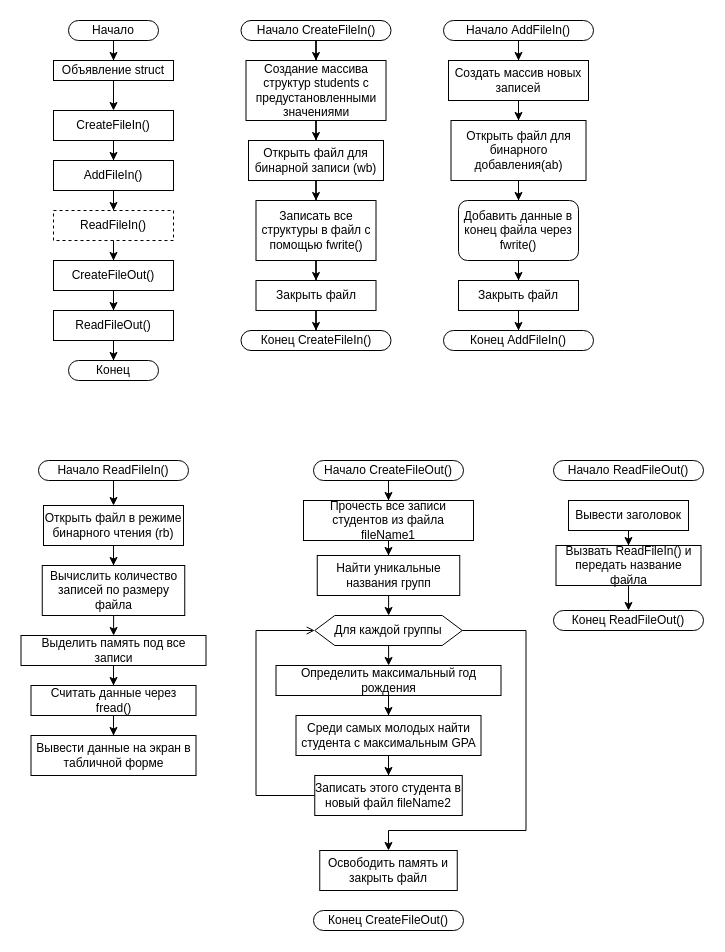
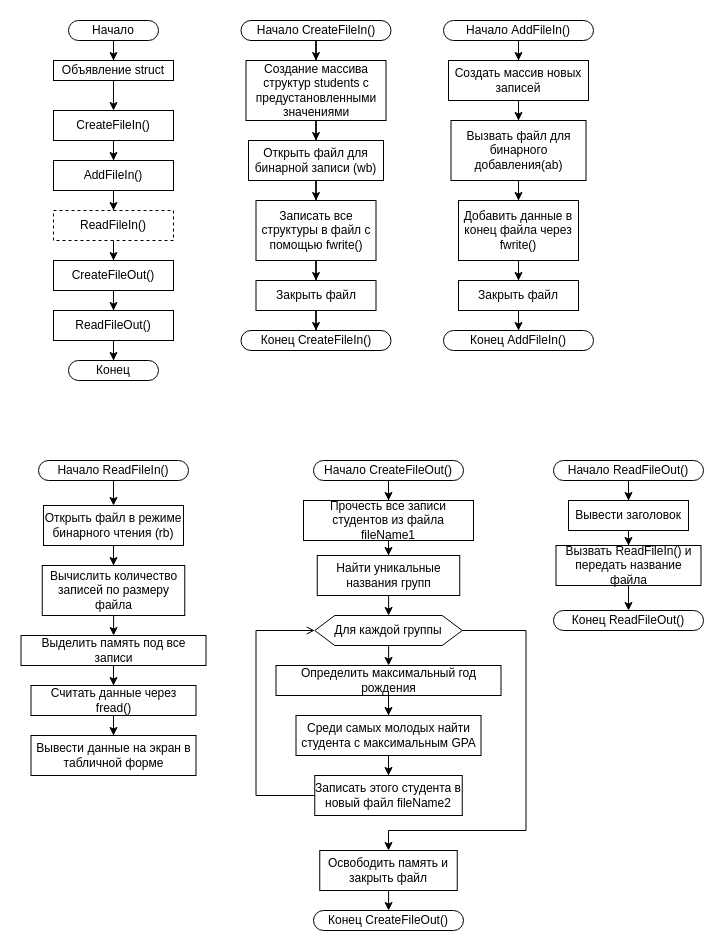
  <mxCell id="0" />
  <mxCell id="1" parent="0" />
  <mxCell id="2" style="edgeStyle=orthogonalEdgeStyle;rounded=0;orthogonalLoop=1;jettySize=auto;html=1;" edge="1" parent="1" source="3" target="5"><mxGeometry relative="1" as="geometry" /></mxCell>
  <mxCell id="3" value="Начало" style="rounded=1;whiteSpace=wrap;html=1;arcSize=50;" vertex="1" parent="1"><mxGeometry x="68" y="20" width="90" height="20" as="geometry" /></mxCell>
  <mxCell id="4" style="edgeStyle=orthogonalEdgeStyle;rounded=0;orthogonalLoop=1;jettySize=auto;html=1;entryX=0.5;entryY=0;entryDx=0;entryDy=0;" edge="1" parent="1" source="5" target="7"><mxGeometry relative="1" as="geometry" /></mxCell>
  <mxCell id="5" value="Объявление struct" style="rounded=0;whiteSpace=wrap;html=1;" vertex="1" parent="1"><mxGeometry x="53" y="60" width="120" height="20" as="geometry" /></mxCell>
  <mxCell id="6" style="edgeStyle=orthogonalEdgeStyle;rounded=0;orthogonalLoop=1;jettySize=auto;html=1;entryX=0.5;entryY=0;entryDx=0;entryDy=0;" edge="1" parent="1" source="7" target="9"><mxGeometry relative="1" as="geometry" /></mxCell>
  <mxCell id="7" value="CreateFileIn()" style="rounded=0;whiteSpace=wrap;html=1;" vertex="1" parent="1"><mxGeometry x="53" y="110" width="120" height="30" as="geometry" /></mxCell>
  <mxCell id="8" style="edgeStyle=orthogonalEdgeStyle;rounded=0;orthogonalLoop=1;jettySize=auto;html=1;entryX=0.5;entryY=0;entryDx=0;entryDy=0;" edge="1" parent="1" source="9" target="11"><mxGeometry relative="1" as="geometry" /></mxCell>
  <mxCell id="9" value="AddFileIn()" style="rounded=0;whiteSpace=wrap;html=1;" vertex="1" parent="1"><mxGeometry x="53" y="160" width="120" height="30" as="geometry" /></mxCell>
  <mxCell id="10" style="edgeStyle=orthogonalEdgeStyle;rounded=0;orthogonalLoop=1;jettySize=auto;html=1;entryX=0.5;entryY=0;entryDx=0;entryDy=0;" edge="1" parent="1" source="11" target="13"><mxGeometry relative="1" as="geometry" /></mxCell>
  <mxCell id="11" value="ReadFileIn()" style="rounded=0;whiteSpace=wrap;html=1;dashed=1;" vertex="1" parent="1"><mxGeometry x="53" y="210" width="120" height="30" as="geometry" /></mxCell>
  <mxCell id="12" style="edgeStyle=orthogonalEdgeStyle;rounded=0;orthogonalLoop=1;jettySize=auto;html=1;entryX=0.5;entryY=0;entryDx=0;entryDy=0;" edge="1" parent="1" source="13" target="15"><mxGeometry relative="1" as="geometry" /></mxCell>
  <mxCell id="13" value="CreateFileOut()" style="rounded=0;whiteSpace=wrap;html=1;" vertex="1" parent="1"><mxGeometry x="53" y="260" width="120" height="30" as="geometry" /></mxCell>
  <mxCell id="14" style="edgeStyle=orthogonalEdgeStyle;rounded=0;orthogonalLoop=1;jettySize=auto;html=1;entryX=0.5;entryY=0;entryDx=0;entryDy=0;" edge="1" parent="1" source="15" target="16"><mxGeometry relative="1" as="geometry" /></mxCell>
  <mxCell id="15" value="ReadFileOut()" style="rounded=0;whiteSpace=wrap;html=1;" vertex="1" parent="1"><mxGeometry x="53" y="310" width="120" height="30" as="geometry" /></mxCell>
  <mxCell id="16" value="Конец" style="rounded=1;whiteSpace=wrap;html=1;arcSize=50;" vertex="1" parent="1"><mxGeometry x="68" y="360" width="90" height="20" as="geometry" /></mxCell>
  <mxCell id="17" style="edgeStyle=orthogonalEdgeStyle;rounded=0;orthogonalLoop=1;jettySize=auto;html=1;entryX=0.5;entryY=0;entryDx=0;entryDy=0;" edge="1" parent="1" source="18" target="20"><mxGeometry relative="1" as="geometry" /></mxCell>
  <mxCell id="18" value="Начало CreateFileIn()" style="rounded=1;whiteSpace=wrap;html=1;arcSize=50;" vertex="1" parent="1"><mxGeometry x="240.5" y="20" width="150" height="20" as="geometry" /></mxCell>
  <mxCell id="19" style="edgeStyle=orthogonalEdgeStyle;rounded=0;orthogonalLoop=1;jettySize=auto;html=1;entryX=0.5;entryY=0;entryDx=0;entryDy=0;" edge="1" parent="1" source="20" target="22"><mxGeometry relative="1" as="geometry" /></mxCell>
  <mxCell id="20" value="Создание массива структур students с предустановленными значениями" style="rounded=0;whiteSpace=wrap;html=1;" vertex="1" parent="1"><mxGeometry x="245.5" y="60" width="140" height="60" as="geometry" /></mxCell>
  <mxCell id="21" style="edgeStyle=orthogonalEdgeStyle;rounded=0;orthogonalLoop=1;jettySize=auto;html=1;entryX=0.5;entryY=0;entryDx=0;entryDy=0;" edge="1" parent="1" source="22" target="24"><mxGeometry relative="1" as="geometry" /></mxCell>
  <mxCell id="22" value="Открыть файл для бинарной записи (wb)" style="rounded=0;whiteSpace=wrap;html=1;" vertex="1" parent="1"><mxGeometry x="248" y="140" width="135" height="40" as="geometry" /></mxCell>
  <mxCell id="23" style="edgeStyle=orthogonalEdgeStyle;rounded=0;orthogonalLoop=1;jettySize=auto;html=1;entryX=0.5;entryY=0;entryDx=0;entryDy=0;" edge="1" parent="1" source="24" target="26"><mxGeometry relative="1" as="geometry" /></mxCell>
  <mxCell id="24" value="Записать все структуры в файл с помощью fwrite()" style="rounded=0;whiteSpace=wrap;html=1;" vertex="1" parent="1"><mxGeometry x="255.5" y="200" width="120" height="60" as="geometry" /></mxCell>
  <mxCell id="25" style="edgeStyle=orthogonalEdgeStyle;rounded=0;orthogonalLoop=1;jettySize=auto;html=1;entryX=0.5;entryY=0;entryDx=0;entryDy=0;" edge="1" parent="1" source="26" target="27"><mxGeometry relative="1" as="geometry" /></mxCell>
  <mxCell id="26" value="Закрыть файл" style="rounded=0;whiteSpace=wrap;html=1;" vertex="1" parent="1"><mxGeometry x="255.5" y="280" width="120" height="30" as="geometry" /></mxCell>
  <mxCell id="27" value="Конец CreateFileIn()" style="rounded=1;whiteSpace=wrap;html=1;arcSize=50;" vertex="1" parent="1"><mxGeometry x="240.5" y="330" width="150" height="20" as="geometry" /></mxCell>
  <mxCell id="28" style="edgeStyle=orthogonalEdgeStyle;rounded=0;orthogonalLoop=1;jettySize=auto;html=1;entryX=0.5;entryY=0;entryDx=0;entryDy=0;" edge="1" source="29" target="31" parent="1"><mxGeometry relative="1" as="geometry" /></mxCell>
  <mxCell id="29" value="Начало AddFileIn()" style="rounded=1;whiteSpace=wrap;html=1;arcSize=50;" vertex="1" parent="1"><mxGeometry x="443" y="20" width="150" height="20" as="geometry" /></mxCell>
  <mxCell id="30" style="edgeStyle=orthogonalEdgeStyle;rounded=0;orthogonalLoop=1;jettySize=auto;html=1;entryX=0.5;entryY=0;entryDx=0;entryDy=0;" edge="1" source="31" target="33" parent="1"><mxGeometry relative="1" as="geometry" /></mxCell>
  <mxCell id="31" value="Создать массив новых записей" style="rounded=0;whiteSpace=wrap;html=1;" vertex="1" parent="1"><mxGeometry x="448" y="60" width="140" height="40" as="geometry" /></mxCell>
  <mxCell id="32" style="edgeStyle=orthogonalEdgeStyle;rounded=0;orthogonalLoop=1;jettySize=auto;html=1;entryX=0.5;entryY=0;entryDx=0;entryDy=0;" edge="1" source="33" target="35" parent="1"><mxGeometry relative="1" as="geometry" /></mxCell>
- <mxCell id="33" value="Открыть файл для бинарного добавления(ab)" style="rounded=0;whiteSpace=wrap;html=1;" vertex="1" parent="1"><mxGeometry x="450.5" y="120" width="135" height="60" as="geometry" /></mxCell>
+ <mxCell id="33" value="Вызвать файл для бинарного добавления(ab)" style="rounded=0;whiteSpace=wrap;html=1;" vertex="1" parent="1"><mxGeometry x="450.5" y="120" width="135" height="60" as="geometry" /></mxCell>
  <mxCell id="34" style="edgeStyle=orthogonalEdgeStyle;rounded=0;orthogonalLoop=1;jettySize=auto;html=1;entryX=0.5;entryY=0;entryDx=0;entryDy=0;" edge="1" source="35" target="37" parent="1"><mxGeometry relative="1" as="geometry" /></mxCell>
- <mxCell id="35" value="Добавить данные в конец файла через fwrite()" style="whiteSpace=wrap;html=1;rounded=1;" vertex="1" parent="1"><mxGeometry x="458" y="200" width="120" height="60" as="geometry" /></mxCell>
+ <mxCell id="35" value="Добавить данные в конец файла через fwrite()" style="rounded=0;whiteSpace=wrap;html=1;" vertex="1" parent="1"><mxGeometry x="458" y="200" width="120" height="60" as="geometry" /></mxCell>
  <mxCell id="36" style="edgeStyle=orthogonalEdgeStyle;rounded=0;orthogonalLoop=1;jettySize=auto;html=1;entryX=0.5;entryY=0;entryDx=0;entryDy=0;" edge="1" source="37" target="38" parent="1"><mxGeometry relative="1" as="geometry" /></mxCell>
  <mxCell id="37" value="Закрыть файл" style="rounded=0;whiteSpace=wrap;html=1;" vertex="1" parent="1"><mxGeometry x="458" y="280" width="120" height="30" as="geometry" /></mxCell>
  <mxCell id="38" value="Конец AddFileIn()" style="rounded=1;whiteSpace=wrap;html=1;arcSize=50;" vertex="1" parent="1"><mxGeometry x="443" y="330" width="150" height="20" as="geometry" /></mxCell>
  <mxCell id="39" style="edgeStyle=orthogonalEdgeStyle;rounded=0;orthogonalLoop=1;jettySize=auto;html=1;entryX=0.5;entryY=0;entryDx=0;entryDy=0;" edge="1" source="40" target="42" parent="1"><mxGeometry relative="1" as="geometry" /></mxCell>
  <mxCell id="40" value="Начало ReadFileIn()" style="rounded=1;whiteSpace=wrap;html=1;arcSize=50;" vertex="1" parent="1"><mxGeometry x="38" y="460" width="150" height="20" as="geometry" /></mxCell>
  <mxCell id="41" style="edgeStyle=orthogonalEdgeStyle;rounded=0;orthogonalLoop=1;jettySize=auto;html=1;entryX=0.5;entryY=0;entryDx=0;entryDy=0;" edge="1" parent="1" source="42" target="44"><mxGeometry relative="1" as="geometry" /></mxCell>
  <mxCell id="42" value="Открыть файл в режиме бинарного чтения (rb)" style="rounded=0;whiteSpace=wrap;html=1;" vertex="1" parent="1"><mxGeometry x="43" y="505" width="140" height="40" as="geometry" /></mxCell>
  <mxCell id="43" style="edgeStyle=orthogonalEdgeStyle;rounded=0;orthogonalLoop=1;jettySize=auto;html=1;entryX=0.5;entryY=0;entryDx=0;entryDy=0;" edge="1" source="44" target="46" parent="1"><mxGeometry relative="1" as="geometry" /></mxCell>
  <mxCell id="44" value="Вычислить количество записей по размеру файла" style="rounded=0;whiteSpace=wrap;html=1;" vertex="1" parent="1"><mxGeometry x="41.75" y="565" width="142.5" height="50" as="geometry" /></mxCell>
  <mxCell id="45" style="edgeStyle=orthogonalEdgeStyle;rounded=0;orthogonalLoop=1;jettySize=auto;html=1;entryX=0.5;entryY=0;entryDx=0;entryDy=0;" edge="1" source="46" target="47" parent="1"><mxGeometry relative="1" as="geometry" /></mxCell>
  <mxCell id="46" value="Выделить память под все записи" style="rounded=0;whiteSpace=wrap;html=1;" vertex="1" parent="1"><mxGeometry x="20.5" y="635" width="185" height="30" as="geometry" /></mxCell>
  <mxCell id="47" value="Считать данные через fread()" style="rounded=0;whiteSpace=wrap;html=1;" vertex="1" parent="1"><mxGeometry x="30.5" y="685" width="165" height="30" as="geometry" /></mxCell>
  <mxCell id="48" value="" style="edgeStyle=orthogonalEdgeStyle;rounded=0;orthogonalLoop=1;jettySize=auto;html=1;entryX=0.5;entryY=0;entryDx=0;entryDy=0;" edge="1" parent="1" source="47" target="49"><mxGeometry relative="1" as="geometry"><mxPoint x="113" y="745" as="sourcePoint" /><mxPoint x="113" y="865" as="targetPoint" /></mxGeometry></mxCell>
  <mxCell id="49" value="Вывести данные на экран в табличной форме" style="rounded=0;whiteSpace=wrap;html=1;" vertex="1" parent="1"><mxGeometry x="30.5" y="735" width="165" height="40" as="geometry" /></mxCell>
  <mxCell id="50" style="edgeStyle=orthogonalEdgeStyle;rounded=0;orthogonalLoop=1;jettySize=auto;html=1;entryX=0.5;entryY=0;entryDx=0;entryDy=0;" edge="1" source="51" target="53" parent="1"><mxGeometry relative="1" as="geometry" /></mxCell>
  <mxCell id="51" value="Начало CreateFileOut()" style="rounded=1;whiteSpace=wrap;html=1;arcSize=50;" vertex="1" parent="1"><mxGeometry x="313" y="460" width="150" height="20" as="geometry" /></mxCell>
  <mxCell id="52" style="edgeStyle=orthogonalEdgeStyle;rounded=0;orthogonalLoop=1;jettySize=auto;html=1;entryX=0.5;entryY=0;entryDx=0;entryDy=0;" edge="1" source="53" target="55" parent="1"><mxGeometry relative="1" as="geometry" /></mxCell>
  <mxCell id="53" value="Прочесть все записи студентов из файла fileName1" style="rounded=0;whiteSpace=wrap;html=1;" vertex="1" parent="1"><mxGeometry x="303" y="500" width="170" height="40" as="geometry" /></mxCell>
  <mxCell id="54" style="edgeStyle=orthogonalEdgeStyle;rounded=0;orthogonalLoop=1;jettySize=auto;html=1;entryX=0.5;entryY=0;entryDx=0;entryDy=0;" edge="1" parent="1" source="55" target="62"><mxGeometry relative="1" as="geometry" /></mxCell>
  <mxCell id="55" value="Найти уникальные названия групп" style="rounded=0;whiteSpace=wrap;html=1;" vertex="1" parent="1"><mxGeometry x="316.75" y="555" width="142.5" height="40" as="geometry" /></mxCell>
  <mxCell id="56" value="Определить максимальный год рождения" style="rounded=0;whiteSpace=wrap;html=1;" vertex="1" parent="1"><mxGeometry x="275.5" y="665" width="225" height="30" as="geometry" /></mxCell>
  <mxCell id="57" value="" style="edgeStyle=orthogonalEdgeStyle;rounded=0;orthogonalLoop=1;jettySize=auto;html=1;entryX=0.5;entryY=0;entryDx=0;entryDy=0;" edge="1" source="56" target="59" parent="1"><mxGeometry relative="1" as="geometry"><mxPoint x="388" y="705" as="sourcePoint" /><mxPoint x="388" y="825" as="targetPoint" /></mxGeometry></mxCell>
  <mxCell id="58" style="edgeStyle=orthogonalEdgeStyle;rounded=0;orthogonalLoop=1;jettySize=auto;html=1;entryX=0.5;entryY=0;entryDx=0;entryDy=0;" edge="1" parent="1" source="59" target="64"><mxGeometry relative="1" as="geometry" /></mxCell>
  <mxCell id="59" value="Среди самых молодых найти студента с максимальным GPA" style="rounded=0;whiteSpace=wrap;html=1;" vertex="1" parent="1"><mxGeometry x="295.5" y="715" width="185" height="40" as="geometry" /></mxCell>
  <mxCell id="60" style="edgeStyle=orthogonalEdgeStyle;rounded=0;orthogonalLoop=1;jettySize=auto;html=1;entryX=0.5;entryY=0;entryDx=0;entryDy=0;" edge="1" parent="1" source="62" target="56"><mxGeometry relative="1" as="geometry" /></mxCell>
  <mxCell id="61" style="edgeStyle=orthogonalEdgeStyle;rounded=0;orthogonalLoop=1;jettySize=auto;html=1;entryX=0.5;entryY=0;entryDx=0;entryDy=0;" edge="1" parent="1" source="62" target="66"><mxGeometry relative="1" as="geometry"><Array as="points"><mxPoint x="525.5" y="630" /><mxPoint x="525.5" y="830" /><mxPoint x="388.5" y="830" /></Array></mxGeometry></mxCell>
  <mxCell id="62" value="Для каждой группы" style="shape=hexagon;perimeter=hexagonPerimeter2;whiteSpace=wrap;html=1;fixedSize=1;" vertex="1" parent="1"><mxGeometry x="314.25" y="615" width="147.5" height="30" as="geometry" /></mxCell>
  <mxCell id="63" style="edgeStyle=orthogonalEdgeStyle;rounded=0;orthogonalLoop=1;jettySize=auto;html=1;entryX=0;entryY=0.5;entryDx=0;entryDy=0;endArrow=open;" edge="1" parent="1" source="64" target="62"><mxGeometry relative="1" as="geometry"><Array as="points"><mxPoint x="255.5" y="795" /><mxPoint x="255.5" y="630" /></Array></mxGeometry></mxCell>
  <mxCell id="64" value="Записать этого студента в новый файл fileName2" style="rounded=0;whiteSpace=wrap;html=1;" vertex="1" parent="1"><mxGeometry x="314.25" y="775" width="147.5" height="40" as="geometry" /></mxCell>
+ <mxCell id="65" style="edgeStyle=orthogonalEdgeStyle;rounded=0;orthogonalLoop=1;jettySize=auto;html=1;entryX=0.5;entryY=0;entryDx=0;entryDy=0;" edge="1" parent="1" source="66" target="67"><mxGeometry relative="1" as="geometry" /></mxCell>
  <mxCell id="66" value="Освободить память и закрыть файл" style="rounded=0;whiteSpace=wrap;html=1;" vertex="1" parent="1"><mxGeometry x="319.25" y="850" width="137.5" height="40" as="geometry" /></mxCell>
  <mxCell id="67" value="Конец CreateFileOut()" style="rounded=1;whiteSpace=wrap;html=1;arcSize=50;" vertex="1" parent="1"><mxGeometry x="313" y="910" width="150" height="20" as="geometry" /></mxCell>
+ <mxCell id="68" style="edgeStyle=orthogonalEdgeStyle;rounded=0;orthogonalLoop=1;jettySize=auto;html=1;entryX=0.5;entryY=0;entryDx=0;entryDy=0;" edge="1" parent="1" source="69" target="71"><mxGeometry relative="1" as="geometry" /></mxCell>
  <mxCell id="69" value="Начало ReadFileOut()" style="rounded=1;whiteSpace=wrap;html=1;arcSize=50;" vertex="1" parent="1"><mxGeometry x="553" y="460" width="150" height="20" as="geometry" /></mxCell>
  <mxCell id="70" style="edgeStyle=orthogonalEdgeStyle;rounded=0;orthogonalLoop=1;jettySize=auto;html=1;entryX=0.5;entryY=0;entryDx=0;entryDy=0;" edge="1" parent="1" source="71" target="73"><mxGeometry relative="1" as="geometry" /></mxCell>
  <mxCell id="71" value="Вывести заголовок" style="rounded=0;whiteSpace=wrap;html=1;" vertex="1" parent="1"><mxGeometry x="568" y="500" width="120" height="30" as="geometry" /></mxCell>
  <mxCell id="72" style="edgeStyle=orthogonalEdgeStyle;rounded=0;orthogonalLoop=1;jettySize=auto;html=1;entryX=0.5;entryY=0;entryDx=0;entryDy=0;" edge="1" parent="1" source="73" target="74"><mxGeometry relative="1" as="geometry" /></mxCell>
  <mxCell id="73" value="Вызвать ReadFileIn() и передать название файла" style="rounded=0;whiteSpace=wrap;html=1;" vertex="1" parent="1"><mxGeometry x="555.5" y="545" width="145" height="40" as="geometry" /></mxCell>
  <mxCell id="74" value="Конец ReadFileOut()" style="rounded=1;whiteSpace=wrap;html=1;arcSize=50;" vertex="1" parent="1"><mxGeometry x="553" y="610" width="150" height="20" as="geometry" /></mxCell>
